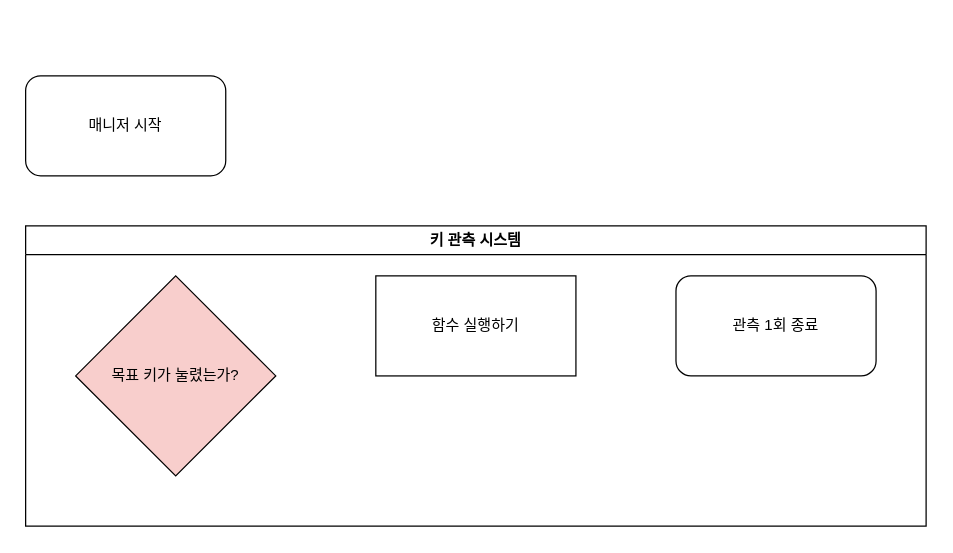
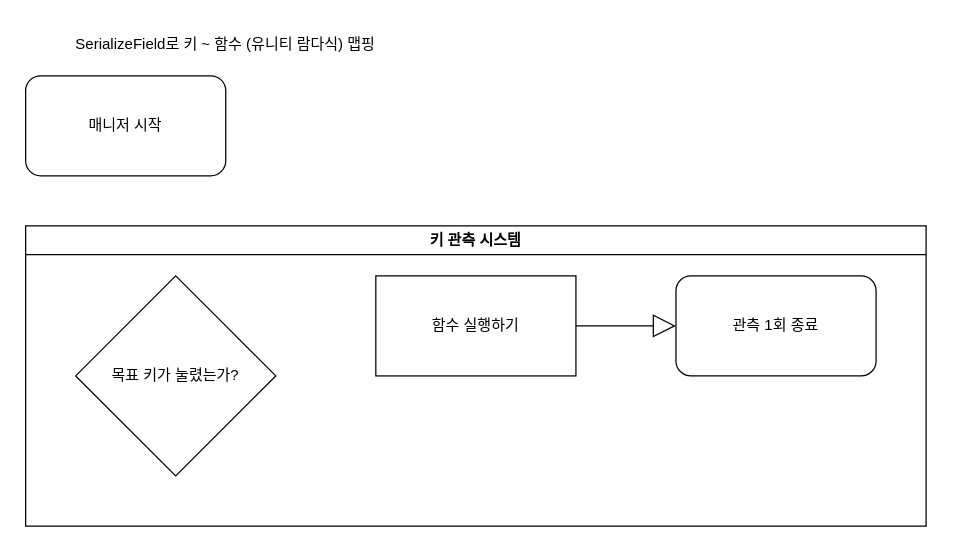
  <mxCell id="0" />
  <mxCell id="1" parent="0" />
+ <mxCell id="2" value="SerializeField로 키 ~ 함수 (유니티 람다식) 맵핑" style="text;html=1;strokeColor=none;fillColor=none;align=center;verticalAlign=middle;whiteSpace=wrap;rounded=0;" vertex="1" parent="1"><mxGeometry x="20" y="20" width="320" height="30" as="geometry" /></mxCell>
  <mxCell id="3" value="매니저 시작" style="rounded=1;whiteSpace=wrap;html=1;" vertex="1" parent="1"><mxGeometry x="20" y="60" width="160" height="80" as="geometry" /></mxCell>
  <mxCell id="4" value="키 관측 시스템" style="swimlane;whiteSpace=wrap;html=1;" vertex="1" parent="1"><mxGeometry x="20" y="180" width="720" height="240" as="geometry" /></mxCell>
- <mxCell id="5" value="목표 키가 눌렸는가?" style="rhombus;whiteSpace=wrap;html=1;fillColor=#f8cecc;" vertex="1" parent="4"><mxGeometry x="40" y="40" width="160" height="160" as="geometry" /></mxCell>
+ <mxCell id="5" value="목표 키가 눌렸는가?" style="rhombus;whiteSpace=wrap;html=1;" vertex="1" parent="4"><mxGeometry x="40" y="40" width="160" height="160" as="geometry" /></mxCell>
+ <mxCell id="6" style="edgeStyle=orthogonalEdgeStyle;rounded=0;orthogonalLoop=1;jettySize=auto;html=1;endArrow=block;endFill=0;endSize=16;" edge="1" parent="4" source="7" target="8"><mxGeometry relative="1" as="geometry" /></mxCell>
  <mxCell id="7" value="함수 실행하기" style="rounded=0;whiteSpace=wrap;html=1;" vertex="1" parent="4"><mxGeometry x="280" y="40" width="160" height="80" as="geometry" /></mxCell>
  <mxCell id="8" value="관측 1회 종료" style="rounded=1;whiteSpace=wrap;html=1;" vertex="1" parent="4"><mxGeometry x="520" y="40" width="160" height="80" as="geometry" /></mxCell>
